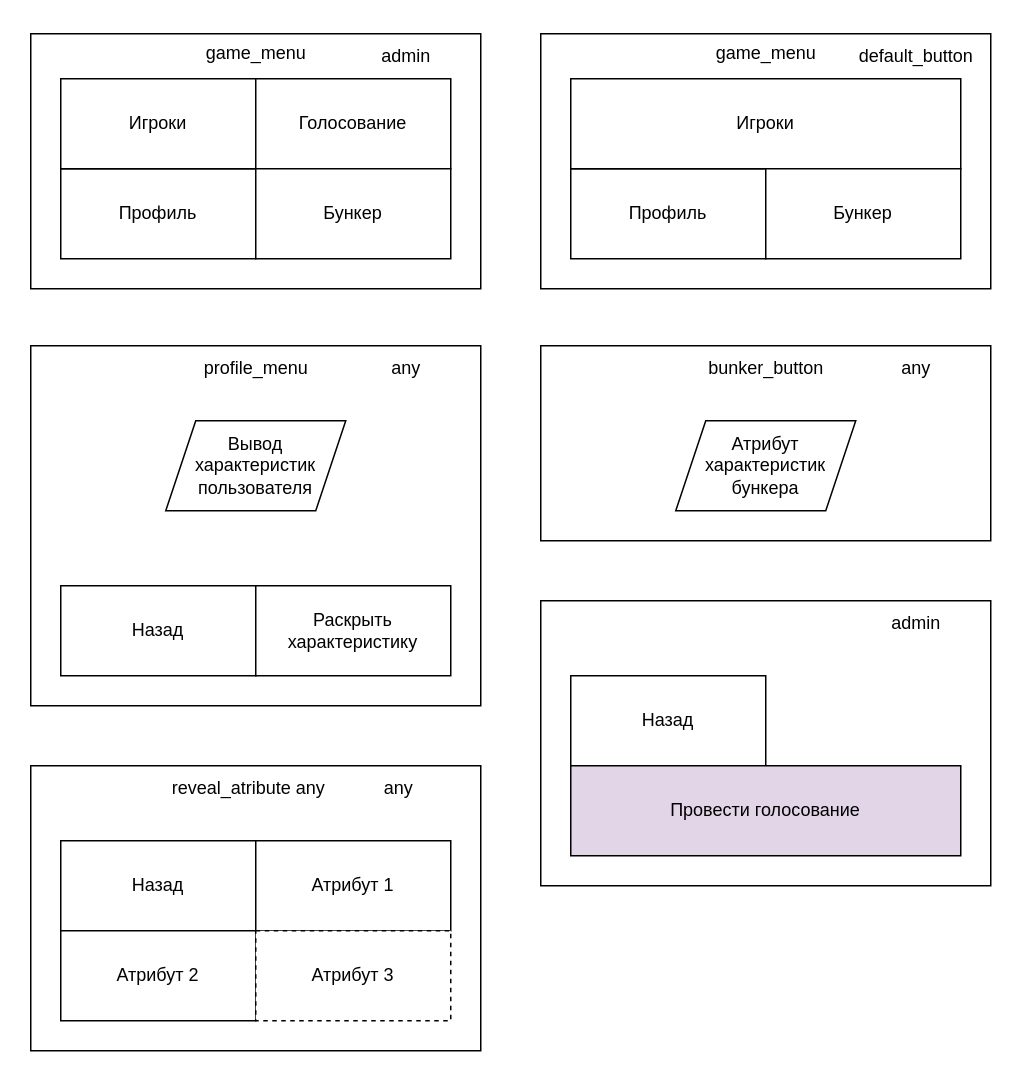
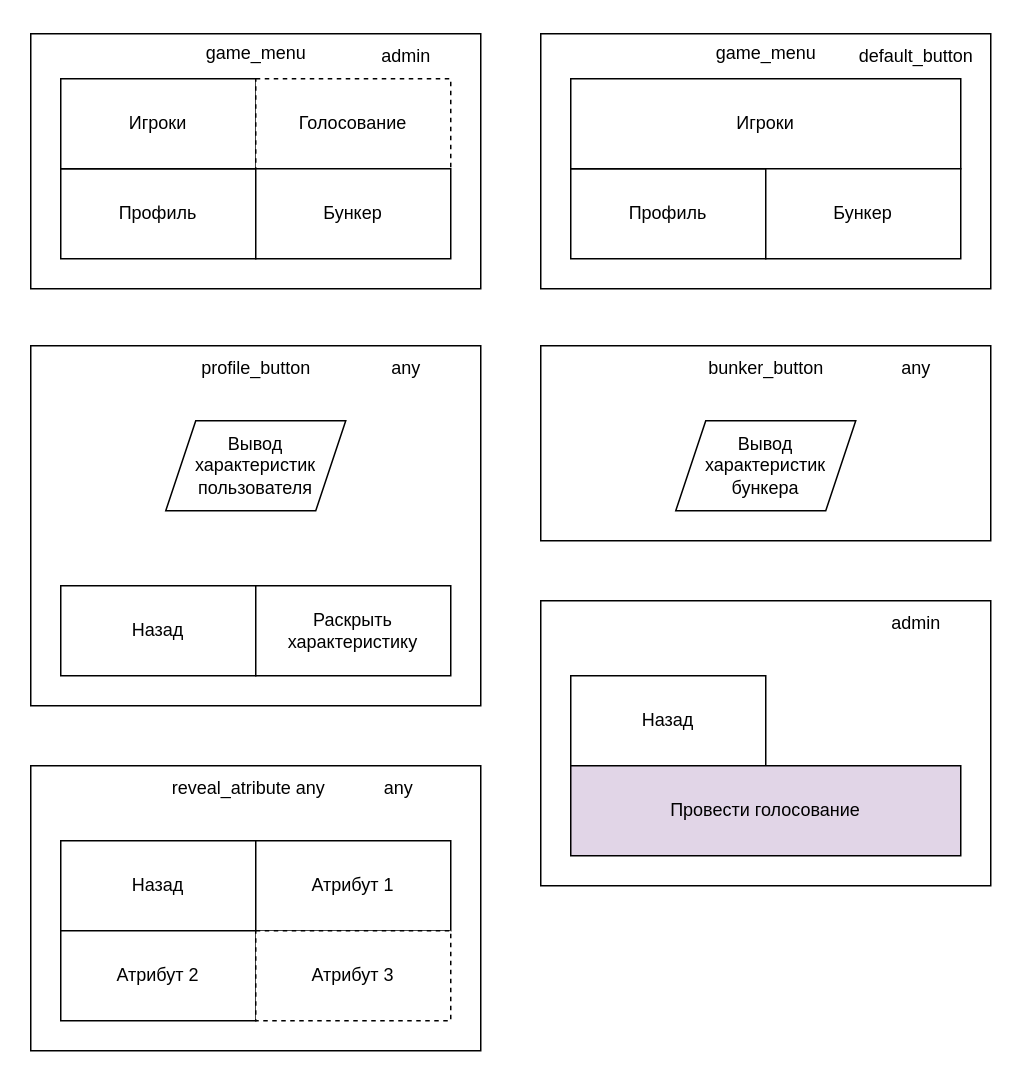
  <mxCell id="0" />
  <mxCell id="1" parent="0" />
  <mxCell id="2" value="" style="rounded=0;whiteSpace=wrap;html=1;fillColor=none;" vertex="1" parent="1"><mxGeometry x="20" y="510" width="300" height="190" as="geometry" /></mxCell>
  <mxCell id="3" value="" style="rounded=0;whiteSpace=wrap;html=1;fillColor=none;" vertex="1" parent="1"><mxGeometry x="360" y="22" width="300" height="170" as="geometry" /></mxCell>
  <mxCell id="4" value="" style="rounded=0;whiteSpace=wrap;html=1;fillColor=none;" vertex="1" parent="1"><mxGeometry x="20" y="230" width="300" height="240" as="geometry" /></mxCell>
  <mxCell id="5" value="Профиль" style="rounded=0;whiteSpace=wrap;html=1;" vertex="1" parent="1"><mxGeometry x="40" y="112" width="130" height="60" as="geometry" /></mxCell>
  <mxCell id="6" value="Игроки" style="rounded=0;whiteSpace=wrap;html=1;" vertex="1" parent="1"><mxGeometry x="40" y="52" width="130" height="60" as="geometry" /></mxCell>
- <mxCell id="7" value="Голосование" style="rounded=0;whiteSpace=wrap;html=1;" vertex="1" parent="1"><mxGeometry x="170" y="52" width="130" height="60" as="geometry" /></mxCell>
+ <mxCell id="7" value="Голосование" style="rounded=0;whiteSpace=wrap;html=1;dashed=1;" vertex="1" parent="1"><mxGeometry x="170" y="52" width="130" height="60" as="geometry" /></mxCell>
  <mxCell id="8" value="admin" style="text;html=1;align=center;verticalAlign=middle;resizable=0;points=[];autosize=1;strokeColor=none;fillColor=none;" vertex="1" parent="1"><mxGeometry x="240" y="22" width="60" height="30" as="geometry" /></mxCell>
  <mxCell id="9" value="Бункер" style="rounded=0;whiteSpace=wrap;html=1;" vertex="1" parent="1"><mxGeometry x="170" y="112" width="130" height="60" as="geometry" /></mxCell>
  <mxCell id="10" value="game_menu" style="text;html=1;align=center;verticalAlign=middle;resizable=0;points=[];autosize=1;strokeColor=none;fillColor=none;" vertex="1" parent="1"><mxGeometry x="125" y="20" width="90" height="30" as="geometry" /></mxCell>
- <mxCell id="11" value="profile_menu" style="text;html=1;align=center;verticalAlign=middle;resizable=0;points=[];autosize=1;strokeColor=none;fillColor=none;" vertex="1" parent="1"><mxGeometry x="120" y="230" width="100" height="30" as="geometry" /></mxCell>
+ <mxCell id="11" value="profile_button" style="text;html=1;align=center;verticalAlign=middle;resizable=0;points=[];autosize=1;strokeColor=none;fillColor=none;" vertex="1" parent="1"><mxGeometry x="120" y="230" width="100" height="30" as="geometry" /></mxCell>
  <mxCell id="12" value="any" style="text;html=1;align=center;verticalAlign=middle;resizable=0;points=[];autosize=1;strokeColor=none;fillColor=none;" vertex="1" parent="1"><mxGeometry x="250" y="230" width="40" height="30" as="geometry" /></mxCell>
  <mxCell id="13" value="Вывод характеристик пользователя" style="shape=parallelogram;perimeter=parallelogramPerimeter;whiteSpace=wrap;html=1;fixedSize=1;" vertex="1" parent="1"><mxGeometry x="110" y="280" width="120" height="60" as="geometry" /></mxCell>
  <mxCell id="14" value="Назад" style="rounded=0;whiteSpace=wrap;html=1;" vertex="1" parent="1"><mxGeometry x="40" y="390" width="130" height="60" as="geometry" /></mxCell>
  <mxCell id="15" value="Раскрыть характеристику" style="rounded=0;whiteSpace=wrap;html=1;" vertex="1" parent="1"><mxGeometry x="170" y="390" width="130" height="60" as="geometry" /></mxCell>
  <mxCell id="16" value="" style="rounded=0;whiteSpace=wrap;html=1;fillColor=none;" vertex="1" parent="1"><mxGeometry x="20" y="22" width="300" height="170" as="geometry" /></mxCell>
  <mxCell id="17" value="reveal_atribute any" style="text;html=1;align=center;verticalAlign=middle;resizable=0;points=[];autosize=1;strokeColor=none;fillColor=none;" vertex="1" parent="1"><mxGeometry x="95" y="510" width="140" height="30" as="geometry" /></mxCell>
  <mxCell id="18" value="any" style="text;html=1;align=center;verticalAlign=middle;resizable=0;points=[];autosize=1;strokeColor=none;fillColor=none;" vertex="1" parent="1"><mxGeometry x="245" y="510" width="40" height="30" as="geometry" /></mxCell>
  <mxCell id="19" value="Назад" style="rounded=0;whiteSpace=wrap;html=1;" vertex="1" parent="1"><mxGeometry x="40" y="560" width="130" height="60" as="geometry" /></mxCell>
  <mxCell id="20" value="Атрибут 1" style="rounded=0;whiteSpace=wrap;html=1;" vertex="1" parent="1"><mxGeometry x="170" y="560" width="130" height="60" as="geometry" /></mxCell>
  <mxCell id="21" value="Атрибут 2" style="rounded=0;whiteSpace=wrap;html=1;" vertex="1" parent="1"><mxGeometry x="40" y="620" width="130" height="60" as="geometry" /></mxCell>
  <mxCell id="22" value="Атрибут 3" style="rounded=0;whiteSpace=wrap;html=1;dashed=1;" vertex="1" parent="1"><mxGeometry x="170" y="620" width="130" height="60" as="geometry" /></mxCell>
  <mxCell id="23" value="Профиль" style="rounded=0;whiteSpace=wrap;html=1;" vertex="1" parent="1"><mxGeometry x="380" y="112" width="130" height="60" as="geometry" /></mxCell>
  <mxCell id="24" value="Игроки" style="rounded=0;whiteSpace=wrap;html=1;" vertex="1" parent="1"><mxGeometry x="380" y="52" width="260" height="60" as="geometry" /></mxCell>
  <mxCell id="25" value="default_button" style="text;html=1;align=center;verticalAlign=middle;resizable=0;points=[];autosize=1;strokeColor=none;fillColor=none;" vertex="1" parent="1"><mxGeometry x="560" y="22" width="100" height="30" as="geometry" /></mxCell>
  <mxCell id="26" value="Бункер" style="rounded=0;whiteSpace=wrap;html=1;" vertex="1" parent="1"><mxGeometry x="510" y="112" width="130" height="60" as="geometry" /></mxCell>
  <mxCell id="27" value="game_menu" style="text;html=1;align=center;verticalAlign=middle;resizable=0;points=[];autosize=1;strokeColor=none;fillColor=none;" vertex="1" parent="1"><mxGeometry x="465" y="20" width="90" height="30" as="geometry" /></mxCell>
  <mxCell id="28" value="" style="rounded=0;whiteSpace=wrap;html=1;fillColor=none;" vertex="1" parent="1"><mxGeometry x="360" y="230" width="300" height="130" as="geometry" /></mxCell>
  <mxCell id="29" value="bunker_button" style="text;html=1;align=center;verticalAlign=middle;resizable=0;points=[];autosize=1;strokeColor=none;fillColor=none;" vertex="1" parent="1"><mxGeometry x="460" y="230" width="100" height="30" as="geometry" /></mxCell>
  <mxCell id="30" value="any" style="text;html=1;align=center;verticalAlign=middle;resizable=0;points=[];autosize=1;strokeColor=none;fillColor=none;" vertex="1" parent="1"><mxGeometry x="590" y="230" width="40" height="30" as="geometry" /></mxCell>
- <mxCell id="31" value="Атрибут характеристик бункера" style="shape=parallelogram;perimeter=parallelogramPerimeter;whiteSpace=wrap;html=1;fixedSize=1;" vertex="1" parent="1"><mxGeometry x="450" y="280" width="120" height="60" as="geometry" /></mxCell>
+ <mxCell id="31" value="Вывод характеристик бункера" style="shape=parallelogram;perimeter=parallelogramPerimeter;whiteSpace=wrap;html=1;fixedSize=1;" vertex="1" parent="1"><mxGeometry x="450" y="280" width="120" height="60" as="geometry" /></mxCell>
  <mxCell id="32" value="" style="rounded=0;whiteSpace=wrap;html=1;fillColor=none;" vertex="1" parent="1"><mxGeometry x="360" y="400" width="300" height="190" as="geometry" /></mxCell>
  <mxCell id="33" value="admin" style="text;html=1;align=center;verticalAlign=middle;resizable=0;points=[];autosize=1;strokeColor=none;fillColor=none;" vertex="1" parent="1"><mxGeometry x="580" y="400" width="60" height="30" as="geometry" /></mxCell>
  <mxCell id="34" value="Назад" style="rounded=0;whiteSpace=wrap;html=1;" vertex="1" parent="1"><mxGeometry x="380" y="450" width="130" height="60" as="geometry" /></mxCell>
  <mxCell id="35" value="Провести голосование" style="rounded=0;whiteSpace=wrap;html=1;fillColor=#e1d5e7;" vertex="1" parent="1"><mxGeometry x="380" y="510" width="260" height="60" as="geometry" /></mxCell>
